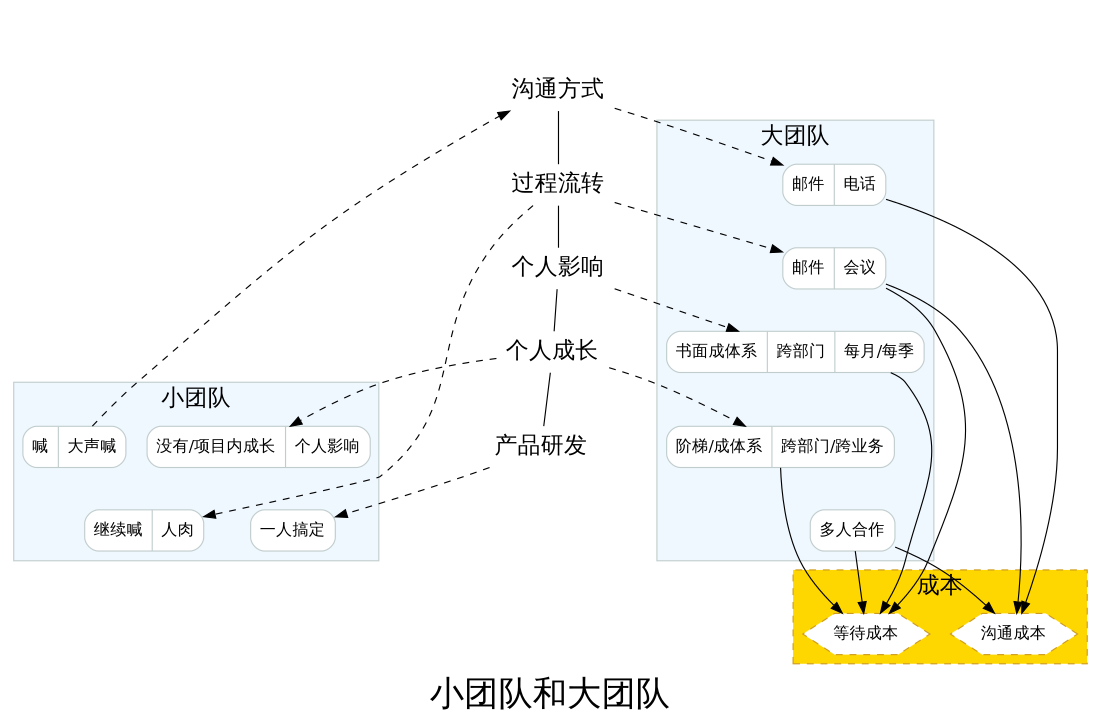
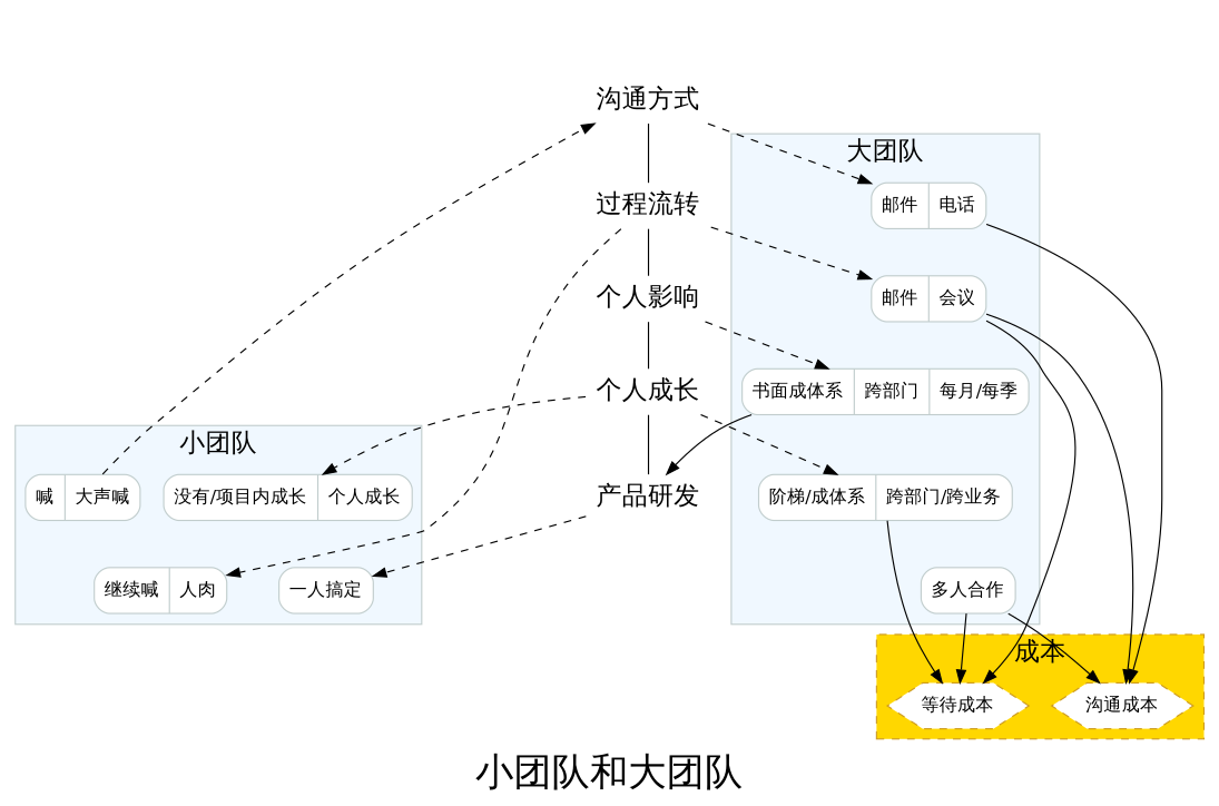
  digraph {
    fontsize=30
    label="小团队和大团队"
    rankdir=TB
    node [color=azure3 fillcolor=white shape=Mrecord style=filled]
    n1 [label=" 喊 | 大声喊 "]
    n2 [label=" 继续喊 | 人肉 "]
-   n3 [label=" 没有/项目内成长 | 个人影响 "]
+   n3 [label=" 没有/项目内成长 | 个人成长 "]
    n4 [label=" 一人搞定 "]
    n5 [fontsize=20 label="沟通方式" shape=none color="" fillcolor="" style=""]
    n6 [label=" 邮件 | 电话 "]
    n7 [fontsize=20 label="过程流转" shape=none color="" fillcolor="" style=""]
    n8 [label=" 邮件 | 会议 "]
    n9 [fontsize=20 label="个人影响" shape=none color="" fillcolor="" style=""]
    n10 [label=" 书面成体系 | 跨部门 | 每月/每季 "]
    n11 [fontsize=20 label="个人成长" shape=none color="" fillcolor="" style=""]
    n12 [label=" 阶梯/成体系 | 跨部门/跨业务 "]
    n13 [fontsize=20 label="产品研发" shape=none color="" fillcolor="" style=""]
    n14 [label=" 多人合作 "]
    n15 [color=goldenrod3 label="等待成本" shape=hexagon style="filled, dashed"]
    n16 [color=goldenrod3 label="沟通成本" shape=hexagon style="filled, dashed"]
    subgraph sub_1 {
      n1
      n2
      n3
      n4
      n5
      n6
      n7
      n8
      n9
      n10
      n11
      n12
      n13
      n14
    }
    subgraph cluster_2 {
      color=azure3
      fillcolor=aliceblue
      fontsize=20
      label="小团队"
      style=filled
      n1
      n2
      n3
      n4
    }
    subgraph cluster_3 {
      style=invis
      n5
      n7
      n9
      n11
      n13
    }
    subgraph cluster_4 {
      color=azure3
      fillcolor=aliceblue
      fontsize=20
      label="大团队"
      style=filled
      n6
      n8
      n10
      n12
      n14
    }
    subgraph cluster_5 {
      color=goldenrod3
      fillcolor=gold1
      fontsize=20
      label="成本"
      style="filled, dashed"
      n15
      n16
    }
    n1 -> n2 [arrowhead=none color=transparent]
    n1 -> n5 [style=dashed]
    n3 -> n4 [arrowhead=none color=transparent]
    n5 -> n6 [style=dashed]
    n5 -> n7 [arrowhead=none]
    n6 -> n8 [arrowhead=none color=transparent]
    n6 -> n16
    n7 -> n2 [style=dashed]
    n7 -> n8 [style=dashed]
    n7 -> n9 [arrowhead=none]
    n8 -> n10 [arrowhead=none color=transparent]
    n8 -> n15
    n8 -> n16
    n9 -> n10 [style=dashed]
    n9 -> n11 [arrowhead=none]
    n10 -> n12 [arrowhead=none color=transparent]
-   n10 -> n15
+   n10 -> n13
    n11 -> n3 [style=dashed]
    n11 -> n12 [style=dashed]
    n11 -> n13 [arrowhead=none]
    n12 -> n14 [arrowhead=none color=transparent]
    n12 -> n15
    n13 -> n4 [style=dashed]
    n14 -> n15
    n14 -> n16
  }
